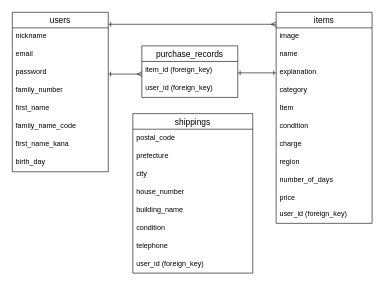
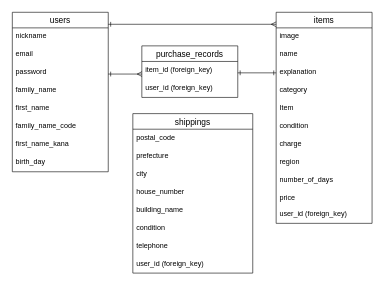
  <mxCell id="0" />
  <mxCell id="1" parent="0" />
  <mxCell id="2" value="users" style="swimlane;fontStyle=0;childLayout=stackLayout;horizontal=1;startSize=26;horizontalStack=0;resizeParent=1;resizeParentMax=0;resizeLast=0;collapsible=1;marginBottom=0;align=center;fontSize=14;" vertex="1" parent="1"><mxGeometry x="20" y="20" width="160" height="266" as="geometry"><mxRectangle x="120" y="160" width="60" height="30" as="alternateBounds" /></mxGeometry></mxCell>
  <mxCell id="3" value="nickname" style="text;strokeColor=none;fillColor=none;spacingLeft=4;spacingRight=4;overflow=hidden;rotatable=0;points=[[0,0.5],[1,0.5]];portConstraint=eastwest;fontSize=12;" vertex="1" parent="2"><mxGeometry y="26" width="160" height="30" as="geometry" /></mxCell>
  <mxCell id="4" value="email" style="text;strokeColor=none;fillColor=none;spacingLeft=4;spacingRight=4;overflow=hidden;rotatable=0;points=[[0,0.5],[1,0.5]];portConstraint=eastwest;fontSize=12;" vertex="1" parent="2"><mxGeometry y="56" width="160" height="30" as="geometry" /></mxCell>
  <mxCell id="5" value="password" style="text;strokeColor=none;fillColor=none;spacingLeft=4;spacingRight=4;overflow=hidden;rotatable=0;points=[[0,0.5],[1,0.5]];portConstraint=eastwest;fontSize=12;" vertex="1" parent="2"><mxGeometry y="86" width="160" height="30" as="geometry" /></mxCell>
- <mxCell id="6" value="family_number" style="text;strokeColor=none;fillColor=none;spacingLeft=4;spacingRight=4;overflow=hidden;rotatable=0;points=[[0,0.5],[1,0.5]];portConstraint=eastwest;fontSize=12;" vertex="1" parent="2"><mxGeometry y="116" width="160" height="30" as="geometry" /></mxCell>
+ <mxCell id="6" value="family_name" style="text;strokeColor=none;fillColor=none;spacingLeft=4;spacingRight=4;overflow=hidden;rotatable=0;points=[[0,0.5],[1,0.5]];portConstraint=eastwest;fontSize=12;" vertex="1" parent="2"><mxGeometry y="116" width="160" height="30" as="geometry" /></mxCell>
  <mxCell id="7" value="first_name" style="text;strokeColor=none;fillColor=none;spacingLeft=4;spacingRight=4;overflow=hidden;rotatable=0;points=[[0,0.5],[1,0.5]];portConstraint=eastwest;fontSize=12;" vertex="1" parent="2"><mxGeometry y="146" width="160" height="30" as="geometry" /></mxCell>
  <mxCell id="8" value="family_name_code" style="text;strokeColor=none;fillColor=none;spacingLeft=4;spacingRight=4;overflow=hidden;rotatable=0;points=[[0,0.5],[1,0.5]];portConstraint=eastwest;fontSize=12;" vertex="1" parent="2"><mxGeometry y="176" width="160" height="30" as="geometry" /></mxCell>
  <mxCell id="9" value="first_name_kana" style="text;strokeColor=none;fillColor=none;spacingLeft=4;spacingRight=4;overflow=hidden;rotatable=0;points=[[0,0.5],[1,0.5]];portConstraint=eastwest;fontSize=12;" vertex="1" parent="2"><mxGeometry y="206" width="160" height="30" as="geometry" /></mxCell>
  <mxCell id="10" value="birth_day" style="text;strokeColor=none;fillColor=none;spacingLeft=4;spacingRight=4;overflow=hidden;rotatable=0;points=[[0,0.5],[1,0.5]];portConstraint=eastwest;fontSize=12;" vertex="1" parent="2"><mxGeometry y="236" width="160" height="30" as="geometry" /></mxCell>
  <mxCell id="11" value="items" style="swimlane;fontStyle=0;childLayout=stackLayout;horizontal=1;startSize=26;horizontalStack=0;resizeParent=1;resizeParentMax=0;resizeLast=0;collapsible=1;marginBottom=0;align=center;fontSize=14;" vertex="1" parent="1"><mxGeometry x="460" y="20" width="160" height="352" as="geometry"><mxRectangle x="480" y="161" width="130" height="30" as="alternateBounds" /></mxGeometry></mxCell>
  <mxCell id="12" value="image" style="text;strokeColor=none;fillColor=none;spacingLeft=4;spacingRight=4;overflow=hidden;rotatable=0;points=[[0,0.5],[1,0.5]];portConstraint=eastwest;fontSize=12;" vertex="1" parent="11"><mxGeometry y="26" width="160" height="30" as="geometry" /></mxCell>
  <mxCell id="13" value="name" style="text;strokeColor=none;fillColor=none;spacingLeft=4;spacingRight=4;overflow=hidden;rotatable=0;points=[[0,0.5],[1,0.5]];portConstraint=eastwest;fontSize=12;" vertex="1" parent="11"><mxGeometry y="56" width="160" height="30" as="geometry" /></mxCell>
  <mxCell id="14" value="explanation" style="text;strokeColor=none;fillColor=none;spacingLeft=4;spacingRight=4;overflow=hidden;rotatable=0;points=[[0,0.5],[1,0.5]];portConstraint=eastwest;fontSize=12;" vertex="1" parent="11"><mxGeometry y="86" width="160" height="30" as="geometry" /></mxCell>
  <mxCell id="15" value="category" style="text;strokeColor=none;fillColor=none;spacingLeft=4;spacingRight=4;overflow=hidden;rotatable=0;points=[[0,0.5],[1,0.5]];portConstraint=eastwest;fontSize=12;" vertex="1" parent="11"><mxGeometry y="116" width="160" height="30" as="geometry" /></mxCell>
  <mxCell id="16" value="Item" style="text;strokeColor=none;fillColor=none;spacingLeft=4;spacingRight=4;overflow=hidden;rotatable=0;points=[[0,0.5],[1,0.5]];portConstraint=eastwest;fontSize=12;" vertex="1" parent="11"><mxGeometry y="146" width="160" height="30" as="geometry" /></mxCell>
  <mxCell id="17" value="condition" style="text;strokeColor=none;fillColor=none;spacingLeft=4;spacingRight=4;overflow=hidden;rotatable=0;points=[[0,0.5],[1,0.5]];portConstraint=eastwest;fontSize=12;" vertex="1" parent="11"><mxGeometry y="176" width="160" height="30" as="geometry" /></mxCell>
  <mxCell id="18" value="charge" style="text;strokeColor=none;fillColor=none;spacingLeft=4;spacingRight=4;overflow=hidden;rotatable=0;points=[[0,0.5],[1,0.5]];portConstraint=eastwest;fontSize=12;" vertex="1" parent="11"><mxGeometry y="206" width="160" height="30" as="geometry" /></mxCell>
  <mxCell id="19" value="region" style="text;strokeColor=none;fillColor=none;spacingLeft=4;spacingRight=4;overflow=hidden;rotatable=0;points=[[0,0.5],[1,0.5]];portConstraint=eastwest;fontSize=12;" vertex="1" parent="11"><mxGeometry y="236" width="160" height="30" as="geometry" /></mxCell>
  <mxCell id="20" value="number_of_days" style="text;strokeColor=none;fillColor=none;spacingLeft=4;spacingRight=4;overflow=hidden;rotatable=0;points=[[0,0.5],[1,0.5]];portConstraint=eastwest;fontSize=12;" vertex="1" parent="11"><mxGeometry y="266" width="160" height="30" as="geometry" /></mxCell>
  <mxCell id="21" value="price" style="text;strokeColor=none;fillColor=none;spacingLeft=4;spacingRight=4;overflow=hidden;rotatable=0;points=[[0,0.5],[1,0.5]];portConstraint=eastwest;fontSize=12;" vertex="1" parent="11"><mxGeometry y="296" width="160" height="26" as="geometry" /></mxCell>
  <mxCell id="22" value="user_id (foreign_key)" style="text;strokeColor=none;fillColor=none;spacingLeft=4;spacingRight=4;overflow=hidden;rotatable=0;points=[[0,0.5],[1,0.5]];portConstraint=eastwest;fontSize=12;" vertex="1" parent="11"><mxGeometry y="322" width="160" height="30" as="geometry" /></mxCell>
  <mxCell id="23" style="edgeStyle=none;html=1;endArrow=ERmany;endFill=0;startArrow=ERone;startFill=0;strokeWidth=1;" edge="1" parent="1"><mxGeometry relative="1" as="geometry"><mxPoint x="180" y="40" as="sourcePoint" /><mxPoint x="460" y="40" as="targetPoint" /></mxGeometry></mxCell>
  <mxCell id="24" value="shippings" style="swimlane;fontStyle=0;childLayout=stackLayout;horizontal=1;startSize=26;horizontalStack=0;resizeParent=1;resizeParentMax=0;resizeLast=0;collapsible=1;marginBottom=0;align=center;fontSize=14;" vertex="1" parent="1"><mxGeometry x="221" y="189" width="200" height="266" as="geometry"><mxRectangle x="480" y="161" width="130" height="30" as="alternateBounds" /></mxGeometry></mxCell>
  <mxCell id="25" value="postal_code" style="text;strokeColor=none;fillColor=none;spacingLeft=4;spacingRight=4;overflow=hidden;rotatable=0;points=[[0,0.5],[1,0.5]];portConstraint=eastwest;fontSize=12;" vertex="1" parent="24"><mxGeometry y="26" width="200" height="30" as="geometry" /></mxCell>
  <mxCell id="26" value="prefecture" style="text;strokeColor=none;fillColor=none;spacingLeft=4;spacingRight=4;overflow=hidden;rotatable=0;points=[[0,0.5],[1,0.5]];portConstraint=eastwest;fontSize=12;" vertex="1" parent="24"><mxGeometry y="56" width="200" height="30" as="geometry" /></mxCell>
  <mxCell id="27" value="city" style="text;strokeColor=none;fillColor=none;spacingLeft=4;spacingRight=4;overflow=hidden;rotatable=0;points=[[0,0.5],[1,0.5]];portConstraint=eastwest;fontSize=12;" vertex="1" parent="24"><mxGeometry y="86" width="200" height="30" as="geometry" /></mxCell>
  <mxCell id="28" value="house_number" style="text;strokeColor=none;fillColor=none;spacingLeft=4;spacingRight=4;overflow=hidden;rotatable=0;points=[[0,0.5],[1,0.5]];portConstraint=eastwest;fontSize=12;" vertex="1" parent="24"><mxGeometry y="116" width="200" height="30" as="geometry" /></mxCell>
  <mxCell id="29" value="building_name" style="text;strokeColor=none;fillColor=none;spacingLeft=4;spacingRight=4;overflow=hidden;rotatable=0;points=[[0,0.5],[1,0.5]];portConstraint=eastwest;fontSize=12;" vertex="1" parent="24"><mxGeometry y="146" width="200" height="30" as="geometry" /></mxCell>
  <mxCell id="30" value="condition" style="text;strokeColor=none;fillColor=none;spacingLeft=4;spacingRight=4;overflow=hidden;rotatable=0;points=[[0,0.5],[1,0.5]];portConstraint=eastwest;fontSize=12;" vertex="1" parent="24"><mxGeometry y="176" width="200" height="30" as="geometry" /></mxCell>
  <mxCell id="31" value="telephone" style="text;strokeColor=none;fillColor=none;spacingLeft=4;spacingRight=4;overflow=hidden;rotatable=0;points=[[0,0.5],[1,0.5]];portConstraint=eastwest;fontSize=12;" vertex="1" parent="24"><mxGeometry y="206" width="200" height="30" as="geometry" /></mxCell>
  <mxCell id="32" value="user_id (foreign_key)" style="text;strokeColor=none;fillColor=none;spacingLeft=4;spacingRight=4;overflow=hidden;rotatable=0;points=[[0,0.5],[1,0.5]];portConstraint=eastwest;fontSize=12;" vertex="1" parent="24"><mxGeometry y="236" width="200" height="30" as="geometry" /></mxCell>
  <mxCell id="33" value="purchase_records" style="swimlane;fontStyle=0;childLayout=stackLayout;horizontal=1;startSize=26;horizontalStack=0;resizeParent=1;resizeParentMax=0;resizeLast=0;collapsible=1;marginBottom=0;align=center;fontSize=14;" vertex="1" parent="1"><mxGeometry x="236" y="76" width="160" height="86" as="geometry"><mxRectangle x="120" y="160" width="60" height="30" as="alternateBounds" /></mxGeometry></mxCell>
  <mxCell id="34" value="item_id (foreign_key)" style="text;strokeColor=none;fillColor=none;spacingLeft=4;spacingRight=4;overflow=hidden;rotatable=0;points=[[0,0.5],[1,0.5]];portConstraint=eastwest;fontSize=12;" vertex="1" parent="33"><mxGeometry y="26" width="160" height="30" as="geometry" /></mxCell>
  <mxCell id="35" value="user_id (foreign_key)" style="text;strokeColor=none;fillColor=none;spacingLeft=4;spacingRight=4;overflow=hidden;rotatable=0;points=[[0,0.5],[1,0.5]];portConstraint=eastwest;fontSize=12;" vertex="1" parent="33"><mxGeometry y="56" width="160" height="30" as="geometry" /></mxCell>
  <mxCell id="36" style="edgeStyle=orthogonalEdgeStyle;html=1;exitX=1;exitY=0.5;exitDx=0;exitDy=0;entryX=0.002;entryY=0.128;entryDx=0;entryDy=0;entryPerimeter=0;strokeWidth=1;startArrow=ERone;startFill=0;endArrow=ERmany;endFill=0;" edge="1" parent="1"><mxGeometry relative="1" as="geometry"><mxPoint x="180" y="123" as="sourcePoint" /><mxPoint x="236.32" y="123.008" as="targetPoint" /></mxGeometry></mxCell>
  <mxCell id="37" style="edgeStyle=orthogonalEdgeStyle;html=1;exitX=1;exitY=0.5;exitDx=0;exitDy=0;entryX=0;entryY=0.5;entryDx=0;entryDy=0;strokeWidth=1;startArrow=ERone;startFill=0;endArrow=ERone;endFill=0;" edge="1" parent="1"><mxGeometry relative="1" as="geometry"><mxPoint x="396" y="121" as="sourcePoint" /><mxPoint x="460" y="121" as="targetPoint" /></mxGeometry></mxCell>
